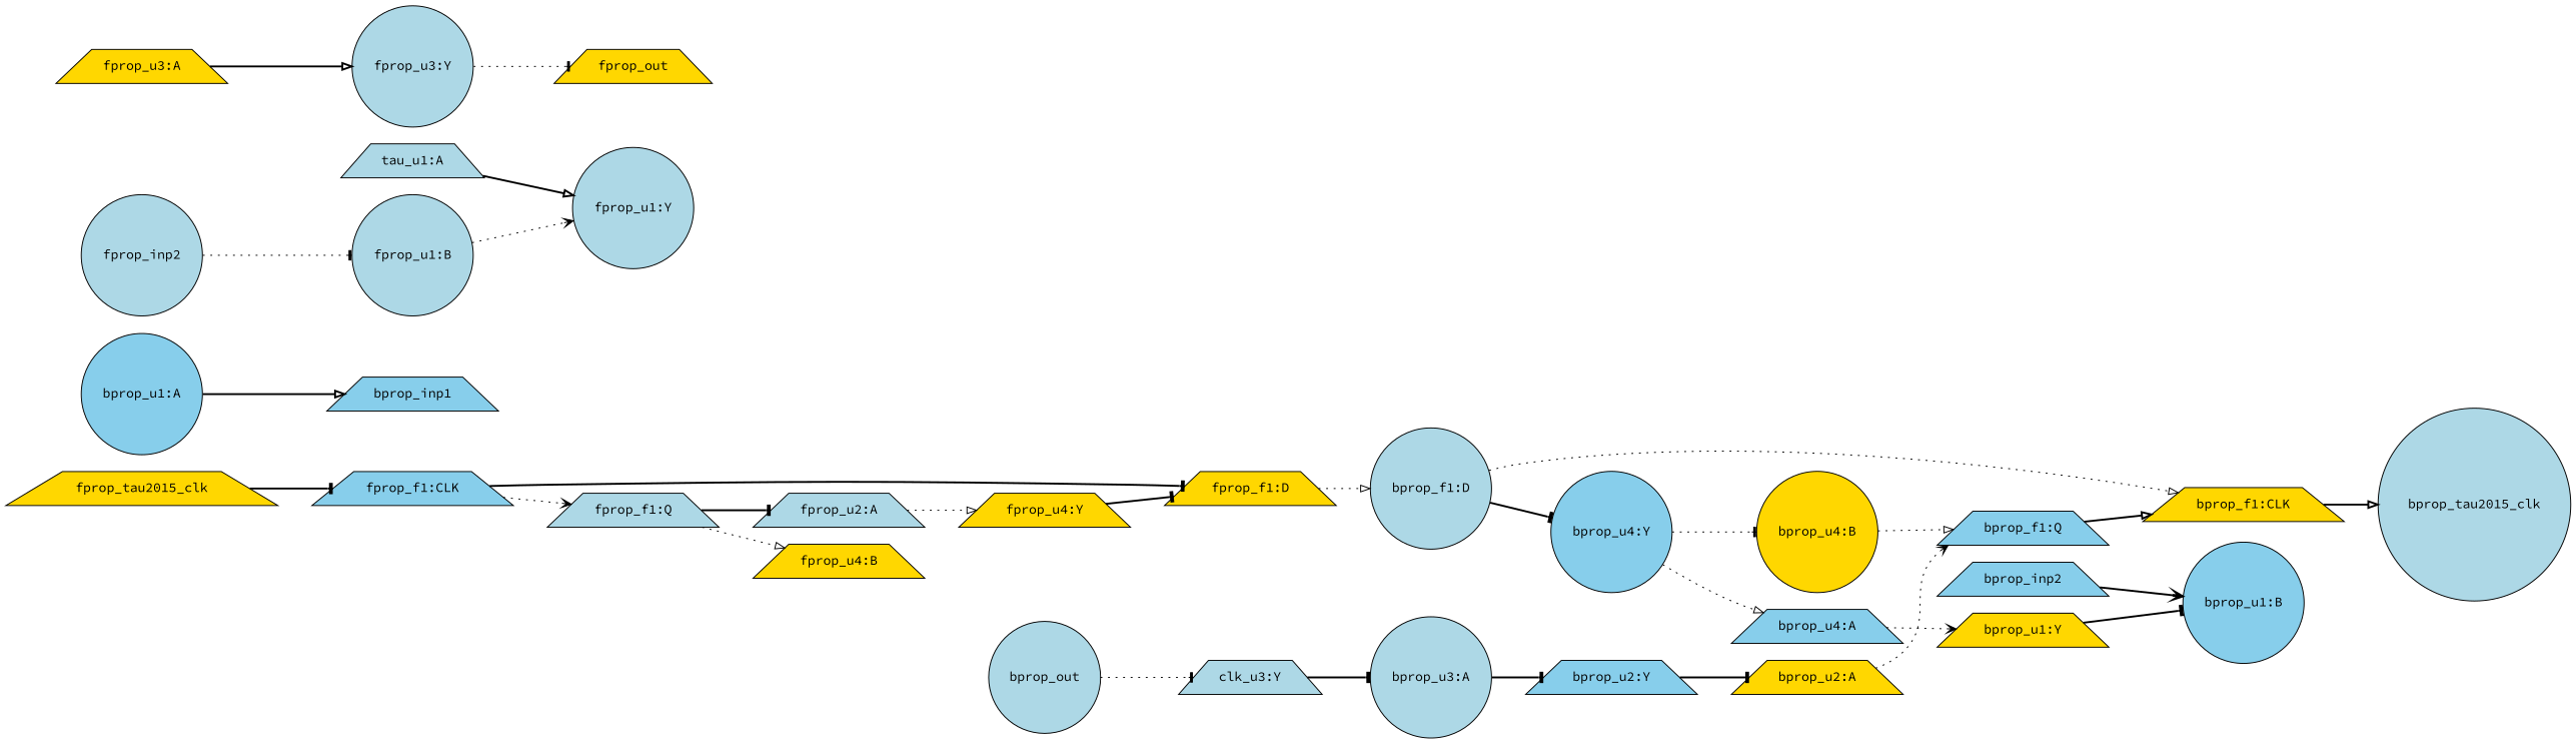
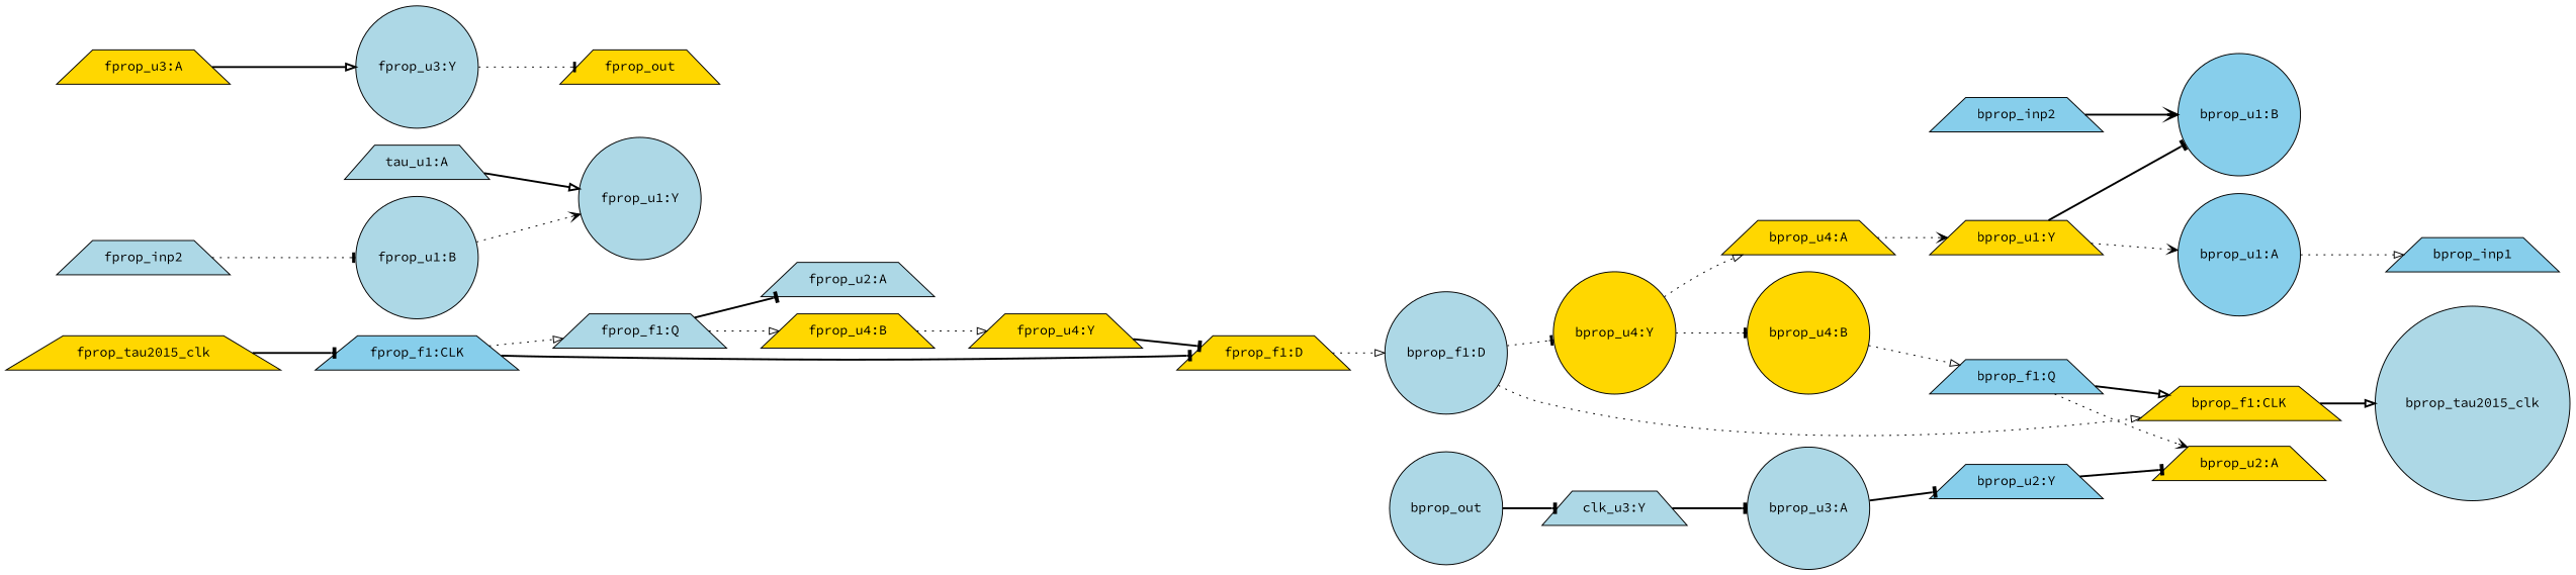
  digraph {
    fontname="Source Code Pro"
    rankdir=LR
    node [fillcolor=lightblue fontname="Source Code Pro" shape=trapezium style=filled]
    edge [arrowhead=tee fontname="Source Code Pro" style=bold]
    "bprop_u4:B" [fillcolor=gold shape=circle]
    "bprop_f1:Q" [fillcolor=skyblue]
    "bprop_f1:CLK" [fillcolor=gold]
    bprop_tau2015_clk [shape=circle]
    bprop_out [shape=circle]
    n6 [label="clk_u3:Y"]
    "bprop_u3:A" [shape=circle]
    "bprop_u2:Y" [fillcolor=skyblue]
    "bprop_u2:A" [fillcolor=gold]
    "bprop_u1:B" [fillcolor=skyblue shape=circle]
    bprop_inp2 [fillcolor=skyblue]
    "bprop_f1:D" [shape=circle]
-   "bprop_u4:Y" [fillcolor=skyblue shape=circle]
-   "bprop_u4:A" [fillcolor=skyblue]
+   "bprop_u4:Y" [fillcolor=gold shape=circle]
+   "bprop_u4:A" [fillcolor=gold]
    "bprop_u1:Y" [fillcolor=gold]
    "bprop_u1:A" [fillcolor=skyblue shape=circle]
    bprop_inp1 [fillcolor=skyblue]
    n18 [label="tau_u1:A"]
    "fprop_u1:Y" [shape=circle]
    "fprop_u4:Y" [fillcolor=gold]
    "fprop_f1:D" [fillcolor=gold]
-   fprop_inp2 [shape=circle]
+   fprop_inp2
    "fprop_u1:B" [shape=circle]
    fprop_tau2015_clk [fillcolor=gold]
    "fprop_f1:CLK" [fillcolor=skyblue]
    "fprop_f1:Q"
    "fprop_u4:B" [fillcolor=gold]
    "fprop_u2:A"
    "fprop_u3:A" [fillcolor=gold]
    "fprop_u3:Y" [shape=circle]
    fprop_out [fillcolor=gold]
    "bprop_u4:B" -> "bprop_f1:Q" [arrowhead=onormal style=dotted]
    "bprop_f1:Q" -> "bprop_f1:CLK" [arrowhead=onormal]
    "bprop_f1:CLK" -> bprop_tau2015_clk [arrowhead=onormal]
-   bprop_out -> n6 [style=dotted]
+   bprop_out -> n6
    n6 -> "bprop_u3:A"
    "bprop_u3:A" -> "bprop_u2:Y"
    "bprop_u2:Y" -> "bprop_u2:A"
-   "bprop_u2:A" -> "bprop_f1:Q" [arrowhead=vee style=dotted]
+   "bprop_f1:Q" -> "bprop_u2:A" [arrowhead=vee style=dotted]
    bprop_inp2 -> "bprop_u1:B" [arrowhead=vee]
    "bprop_f1:D" -> "bprop_f1:CLK" [arrowhead=onormal style=dotted]
-   "bprop_f1:D" -> "bprop_u4:Y"
+   "bprop_f1:D" -> "bprop_u4:Y" [style=dotted]
    "bprop_u4:Y" -> "bprop_u4:B" [style=dotted]
    "bprop_u4:Y" -> "bprop_u4:A" [arrowhead=onormal style=dotted]
    "bprop_u4:A" -> "bprop_u1:Y" [arrowhead=vee style=dotted]
    "bprop_u1:Y" -> "bprop_u1:B"
-   "bprop_u1:A" -> bprop_inp1 [arrowhead=onormal]
+   "bprop_u1:Y" -> "bprop_u1:A" [arrowhead=vee style=dotted]
+   "bprop_u1:A" -> bprop_inp1 [arrowhead=onormal style=dotted]
    n18 -> "fprop_u1:Y" [arrowhead=onormal]
    "fprop_u4:Y" -> "fprop_f1:D"
    "fprop_f1:D" -> "bprop_f1:D" [arrowhead=onormal style=dotted]
    fprop_inp2 -> "fprop_u1:B" [style=dotted]
    "fprop_u1:B" -> "fprop_u1:Y" [arrowhead=vee style=dotted]
    fprop_tau2015_clk -> "fprop_f1:CLK"
    "fprop_f1:CLK" -> "fprop_f1:D"
-   "fprop_f1:CLK" -> "fprop_f1:Q" [arrowhead=vee style=dotted]
+   "fprop_f1:CLK" -> "fprop_f1:Q" [arrowhead=onormal style=dotted]
    "fprop_f1:Q" -> "fprop_u4:B" [arrowhead=onormal style=dotted]
    "fprop_f1:Q" -> "fprop_u2:A"
-   "fprop_u2:A" -> "fprop_u4:Y" [arrowhead=onormal style=dotted]
+   "fprop_u4:B" -> "fprop_u4:Y" [arrowhead=onormal style=dotted]
    "fprop_u3:A" -> "fprop_u3:Y" [arrowhead=onormal]
    "fprop_u3:Y" -> fprop_out [style=dotted]
  }
